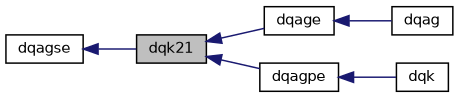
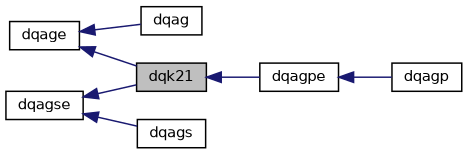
  digraph {
    rankdir=LR
    node [color=black fillcolor=white fontname=Helvetica fontsize=10 shape=record style=filled]
    edge [color=midnightblue dir=back fontname=Helvetica fontsize=10 labelfontname=Helvetica labelfontsize=10 style=solid]
    n1 [fillcolor=grey75 fontcolor=black height=0.2 label=dqk21 width=0.4]
    n2 [height=0.2 label=dqage width=0.4]
    n3 [height=0.2 label=dqagpe width=0.4]
    n4 [height=0.2 label=dqag width=0.4]
-   n5 [height=0.2 label=dqk width=0.4]
+   n5 [height=0.2 label=dqagp width=0.4]
    n6 [height=0.2 label=dqagse width=0.4]
-   n1 -> n2
+   n7 [height=0.2 label=dqags width=0.4]
+   n2 -> n1
    n1 -> n3
    n2 -> n4
    n3 -> n5
    n6 -> n1
+   n6 -> n7
  }
